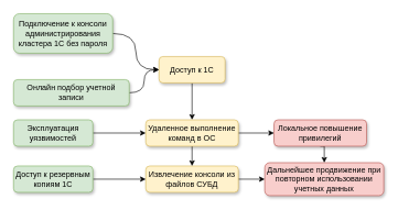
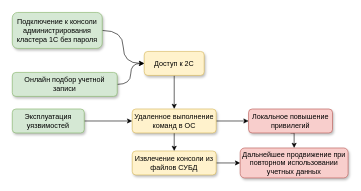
  <mxCell id="0" />
  <mxCell id="1" parent="0" />
  <mxCell id="2" style="edgeStyle=orthogonalEdgeStyle;rounded=0;orthogonalLoop=1;jettySize=auto;html=1;exitX=1;exitY=0.5;exitDx=0;exitDy=0;entryX=0;entryY=0.5;entryDx=0;entryDy=0;curved=1;" edge="1" parent="1" source="3" target="7"><mxGeometry relative="1" as="geometry" /></mxCell>
  <mxCell id="3" value="Онлайн подбор учетной записи" style="rounded=1;whiteSpace=wrap;html=1;fillColor=#d5e8d4;strokeColor=#82b366;shadow=1;" vertex="1" parent="1"><mxGeometry x="20" y="120" width="175" height="40" as="geometry" /></mxCell>
  <mxCell id="4" style="edgeStyle=orthogonalEdgeStyle;rounded=0;orthogonalLoop=1;jettySize=auto;html=1;exitX=1;exitY=0.5;exitDx=0;exitDy=0;entryX=0;entryY=0.5;entryDx=0;entryDy=0;curved=1;" edge="1" parent="1" source="5" target="7"><mxGeometry relative="1" as="geometry" /></mxCell>
  <mxCell id="5" value="&lt;div&gt;Подключение к консоли администрирования &lt;br&gt;&lt;/div&gt;&lt;div&gt;кластера 1С без пароля &lt;/div&gt;" style="rounded=1;whiteSpace=wrap;html=1;fillColor=#d5e8d4;strokeColor=#82b366;shadow=1;" vertex="1" parent="1"><mxGeometry x="20" y="20" width="150" height="60" as="geometry" /></mxCell>
  <mxCell id="6" style="edgeStyle=orthogonalEdgeStyle;rounded=0;orthogonalLoop=1;jettySize=auto;html=1;exitX=0.5;exitY=1;exitDx=0;exitDy=0;entryX=0.5;entryY=0;entryDx=0;entryDy=0;" edge="1" parent="1" source="7" target="14"><mxGeometry relative="1" as="geometry" /></mxCell>
- <mxCell id="7" value="Доступ к 1С" style="rounded=1;whiteSpace=wrap;html=1;fillColor=#fff2cc;strokeColor=#d6b656;shadow=1;" vertex="1" parent="1"><mxGeometry x="240" y="85" width="100" height="40" as="geometry" /></mxCell>
+ <mxCell id="7" value="Доступ к 2С" style="rounded=1;whiteSpace=wrap;html=1;fillColor=#fff2cc;strokeColor=#d6b656;shadow=1;" vertex="1" parent="1"><mxGeometry x="240" y="85" width="100" height="40" as="geometry" /></mxCell>
  <mxCell id="8" style="edgeStyle=orthogonalEdgeStyle;rounded=0;orthogonalLoop=1;jettySize=auto;html=1;exitX=1;exitY=0.5;exitDx=0;exitDy=0;entryX=0;entryY=0.5;entryDx=0;entryDy=0;" edge="1" parent="1" source="9" target="14"><mxGeometry relative="1" as="geometry" /></mxCell>
  <mxCell id="9" value="Эксплуатация уязвимостей" style="rounded=1;whiteSpace=wrap;html=1;fillColor=#d5e8d4;strokeColor=#82b366;shadow=1;" vertex="1" parent="1"><mxGeometry x="20" y="181" width="120" height="40" as="geometry" /></mxCell>
  <mxCell id="10" style="edgeStyle=orthogonalEdgeStyle;rounded=0;orthogonalLoop=1;jettySize=auto;html=1;exitX=1;exitY=0.5;exitDx=0;exitDy=0;entryX=0;entryY=0.5;entryDx=0;entryDy=0;" edge="1" parent="1" source="11" target="17"><mxGeometry relative="1" as="geometry" /></mxCell>
  <mxCell id="11" value="Извлечение консоли из файлов СУБД" style="rounded=1;whiteSpace=wrap;html=1;fillColor=#fff2cc;strokeColor=#d6b656;shadow=1;" vertex="1" parent="1"><mxGeometry x="220" y="251" width="140" height="40" as="geometry" /></mxCell>
  <mxCell id="12" style="edgeStyle=orthogonalEdgeStyle;rounded=0;orthogonalLoop=1;jettySize=auto;html=1;exitX=0.5;exitY=1;exitDx=0;exitDy=0;entryX=0.5;entryY=0;entryDx=0;entryDy=0;" edge="1" parent="1" source="14" target="11"><mxGeometry relative="1" as="geometry" /></mxCell>
  <mxCell id="13" style="edgeStyle=orthogonalEdgeStyle;rounded=0;orthogonalLoop=1;jettySize=auto;html=1;exitX=1;exitY=0.5;exitDx=0;exitDy=0;entryX=0;entryY=0.5;entryDx=0;entryDy=0;" edge="1" parent="1" source="14" target="19"><mxGeometry relative="1" as="geometry" /></mxCell>
  <mxCell id="14" value="Удаленное выполнение команд в ОС" style="rounded=1;whiteSpace=wrap;html=1;fillColor=#fff2cc;strokeColor=#d6b656;shadow=1;" vertex="1" parent="1"><mxGeometry x="220" y="181" width="140" height="40" as="geometry" /></mxCell>
- <mxCell id="15" style="edgeStyle=orthogonalEdgeStyle;rounded=0;orthogonalLoop=1;jettySize=auto;html=1;exitX=1;exitY=0.5;exitDx=0;exitDy=0;entryX=0;entryY=0.5;entryDx=0;entryDy=0;" edge="1" parent="1" source="16" target="11"><mxGeometry relative="1" as="geometry" /></mxCell>
- <mxCell id="16" value="Доступ к резервным копиям 1С" style="rounded=1;whiteSpace=wrap;html=1;fillColor=#d5e8d4;strokeColor=#82b366;shadow=1;" vertex="1" parent="1"><mxGeometry x="20" y="251" width="120" height="40" as="geometry" /></mxCell>
  <mxCell id="17" value="Дальнейшее продвижение при повторном использовании учетных данных" style="rounded=1;whiteSpace=wrap;html=1;fillColor=#f8cecc;strokeColor=#b85450;shadow=1;" vertex="1" parent="1"><mxGeometry x="400" y="246" width="180" height="50" as="geometry" /></mxCell>
  <mxCell id="18" style="edgeStyle=orthogonalEdgeStyle;rounded=0;orthogonalLoop=1;jettySize=auto;html=1;exitX=0.5;exitY=1;exitDx=0;exitDy=0;entryX=0.5;entryY=0;entryDx=0;entryDy=0;" edge="1" parent="1" source="19" target="17"><mxGeometry relative="1" as="geometry" /></mxCell>
  <mxCell id="19" value="Локальное повышение привилегий" style="rounded=1;whiteSpace=wrap;html=1;fillColor=#f8cecc;strokeColor=#b85450;shadow=1;" vertex="1" parent="1"><mxGeometry x="414" y="181" width="140" height="40" as="geometry" /></mxCell>
